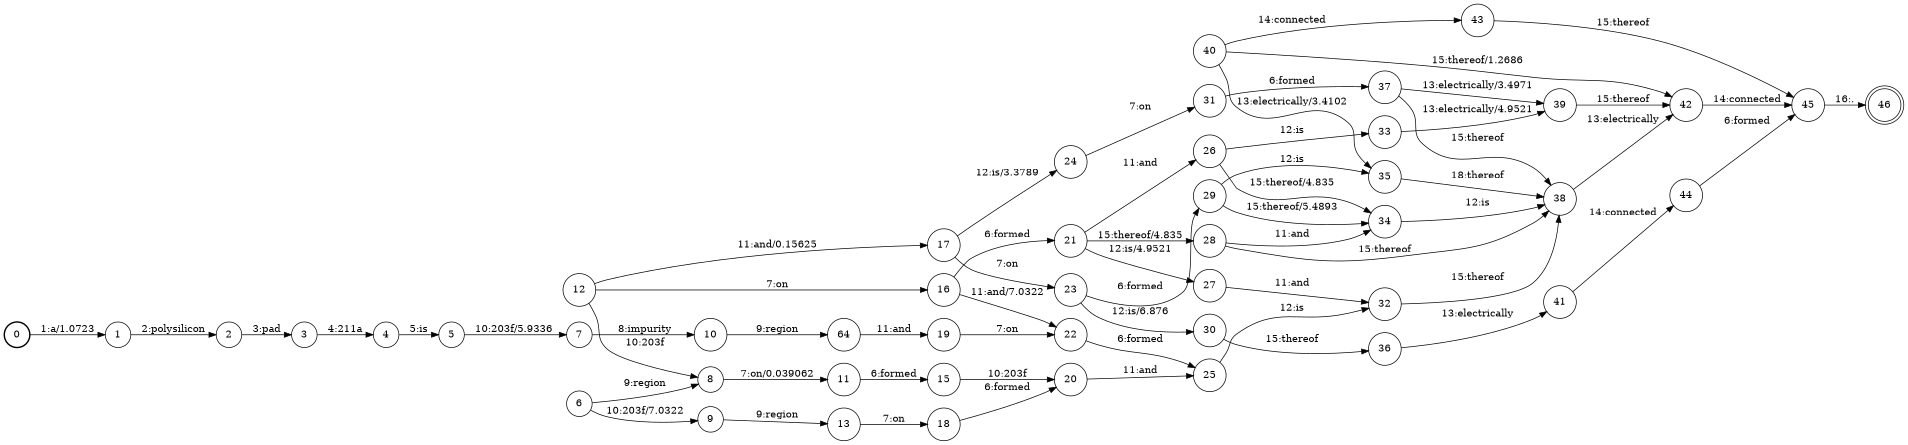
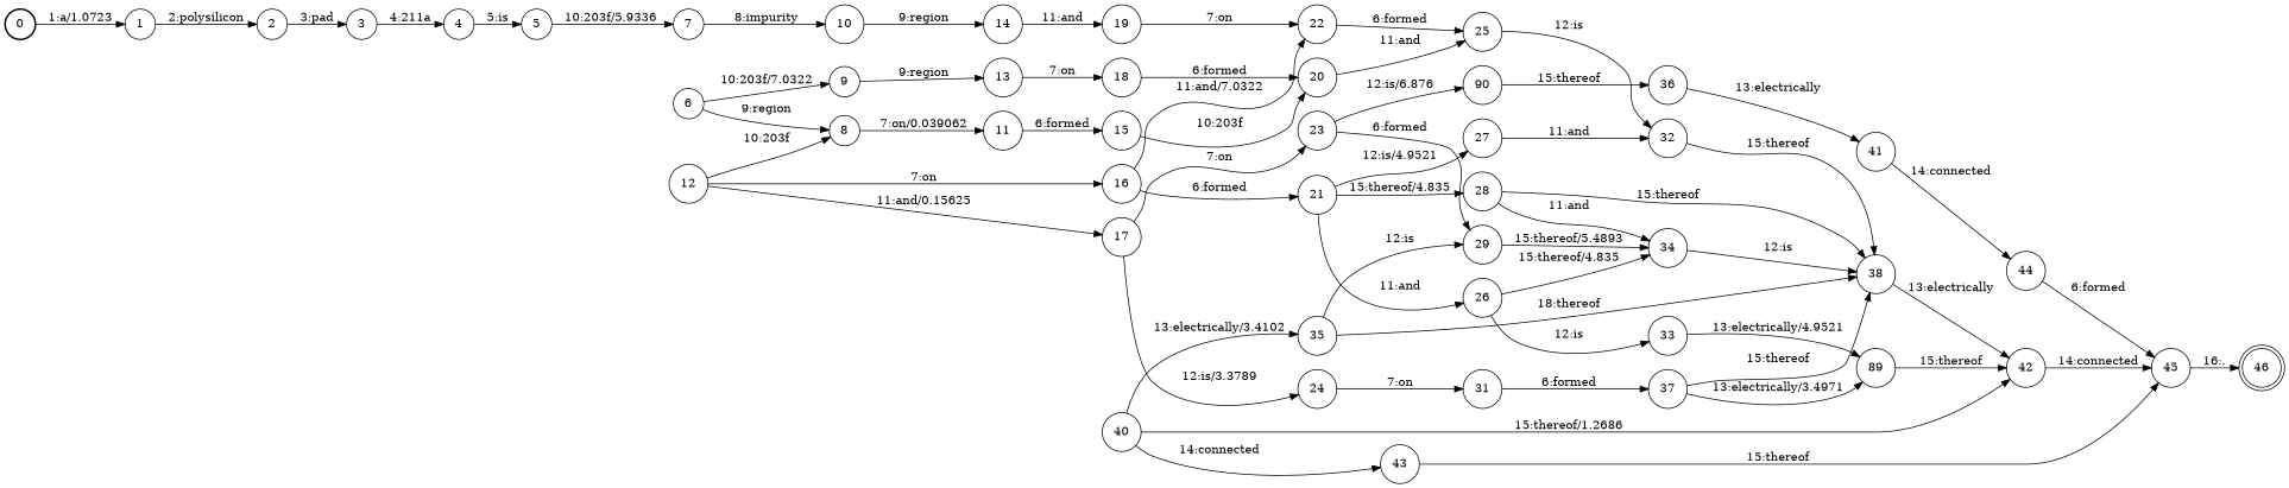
  digraph {
    nodesep=0.25
    rankdir=LR
    ranksep=0.4
    node [fontsize=14 shape=circle style=solid]
    edge [fontsize=14]
    n1 [label=0 style=bold]
    n2 [label=1]
    n3 [label=2]
    n4 [label=3]
    n5 [label=4]
    n6 [label=5]
    n7 [label=7]
    n8 [label=6]
    n9 [label=8]
    n10 [label=9]
    n11 [label=10]
    n12 [label=11]
    n13 [label=13]
-   n14 [label=64]
+   n14 [label=14]
    n15 [label=15]
    n16 [label=12]
    n17 [label=16]
    n18 [label=17]
    n19 [label=18]
    n20 [label=19]
    n21 [label=20]
    n22 [label=21]
    n23 [label=22]
    n24 [label=24]
    n25 [label=23]
    n26 [label=25]
    n27 [label=27]
    n28 [label=26]
    n29 [label=28]
    n30 [label=31]
-   n31 [label=30]
+   n31 [label=90]
    n32 [label=29]
    n33 [label=32]
    n34 [label=33]
    n35 [label=34]
    n36 [label=38]
    n37 [label=37]
    n38 [label=36]
    n39 [label=35]
-   n40 [label=39]
+   n40 [label=89]
    n41 [label=41]
    n42 [label=42]
    n43 [label=40]
    n44 [label=43]
    n45 [label=44]
    n46 [label=45]
    n47 [label=46 shape=doublecircle]
    n1 -> n2 [label="1:a/1.0723"]
    n2 -> n3 [label="2:polysilicon"]
    n3 -> n4 [label="3:pad"]
    n4 -> n5 [label="4:211a"]
    n5 -> n6 [label="5:is"]
    n6 -> n7 [label="10:203f/5.9336"]
    n7 -> n11 [label="8:impurity"]
    n8 -> n9 [label="9:region"]
    n8 -> n10 [label="10:203f/7.0322"]
    n9 -> n12 [label="7:on/0.039062"]
    n10 -> n13 [label="9:region"]
    n11 -> n14 [label="9:region"]
    n12 -> n15 [label="6:formed"]
    n13 -> n19 [label="7:on"]
    n14 -> n20 [label="11:and"]
    n15 -> n21 [label="10:203f"]
    n16 -> n9 [label="10:203f"]
    n16 -> n17 [label="7:on"]
    n16 -> n18 [label="11:and/0.15625"]
    n17 -> n22 [label="6:formed"]
    n17 -> n23 [label="11:and/7.0322"]
    n18 -> n24 [label="12:is/3.3789"]
    n18 -> n25 [label="7:on"]
    n19 -> n21 [label="6:formed"]
    n20 -> n23 [label="7:on"]
    n21 -> n26 [label="11:and"]
    n22 -> n27 [label="12:is/4.9521"]
    n22 -> n28 [label="11:and"]
    n22 -> n29 [label="15:thereof/4.835"]
    n23 -> n26 [label="6:formed"]
    n24 -> n30 [label="7:on"]
    n25 -> n31 [label="12:is/6.876"]
    n25 -> n32 [label="6:formed"]
    n26 -> n33 [label="12:is"]
    n27 -> n33 [label="11:and"]
    n28 -> n34 [label="12:is"]
    n28 -> n35 [label="15:thereof/4.835"]
    n29 -> n35 [label="11:and"]
    n29 -> n36 [label="15:thereof"]
    n30 -> n37 [label="6:formed"]
    n31 -> n38 [label="15:thereof"]
    n32 -> n35 [label="15:thereof/5.4893"]
-   n32 -> n39 [label="12:is"]
+   n39 -> n32 [label="12:is"]
    n33 -> n36 [label="15:thereof"]
    n34 -> n40 [label="13:electrically/4.9521"]
    n35 -> n36 [label="12:is"]
    n36 -> n42 [label="13:electrically"]
    n37 -> n36 [label="15:thereof"]
    n37 -> n40 [label="13:electrically/3.4971"]
    n38 -> n41 [label="13:electrically"]
    n39 -> n36 [label="18:thereof"]
    n40 -> n42 [label="15:thereof"]
    n41 -> n45 [label="14:connected"]
    n42 -> n46 [label="14:connected"]
    n43 -> n39 [label="13:electrically/3.4102"]
    n43 -> n42 [label="15:thereof/1.2686"]
    n43 -> n44 [label="14:connected"]
    n44 -> n46 [label="15:thereof"]
    n45 -> n46 [label="6:formed"]
    n46 -> n47 [label="16:."]
  }
